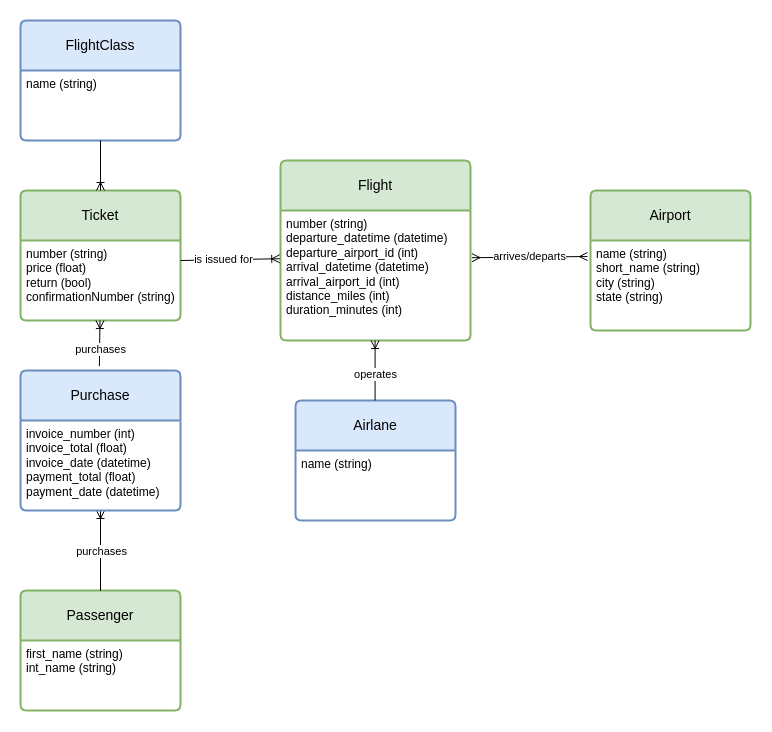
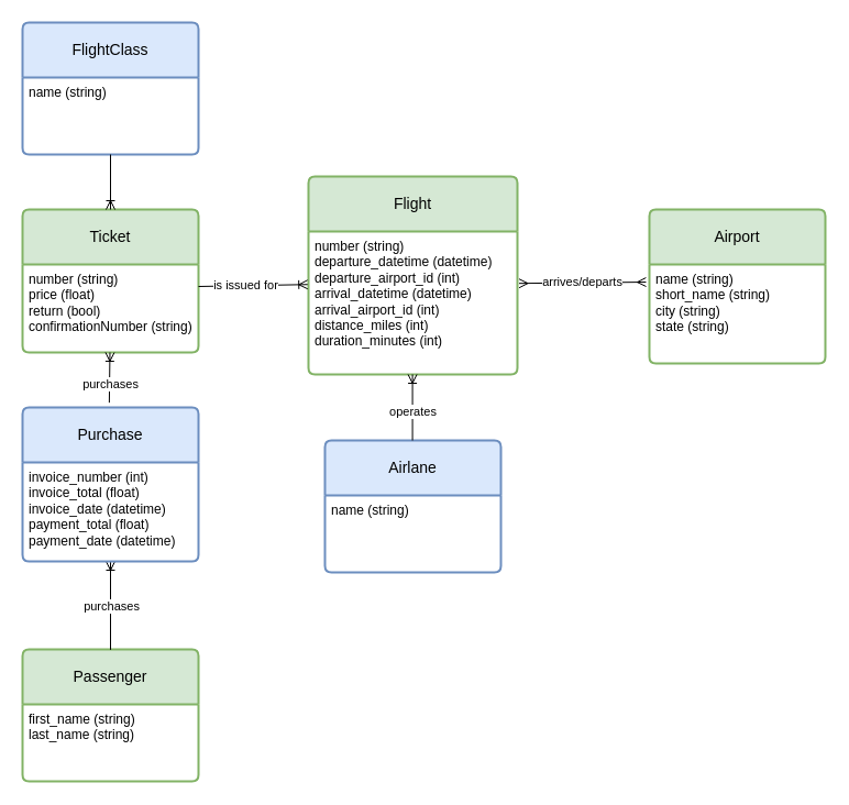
  <mxCell id="0" />
  <mxCell id="1" parent="0" />
  <mxCell id="2" value="Ticket" style="swimlane;childLayout=stackLayout;horizontal=1;startSize=50;horizontalStack=0;rounded=1;fontSize=14;fontStyle=0;strokeWidth=2;resizeParent=0;resizeLast=1;shadow=0;dashed=0;align=center;arcSize=4;whiteSpace=wrap;html=1;fillColor=#d5e8d4;strokeColor=#82b366;" parent="1" vertex="1"><mxGeometry x="20" y="190" width="160" height="130" as="geometry" /></mxCell>
  <mxCell id="3" value="number (string)&lt;br&gt;price (float)&lt;br&gt;return (bool)&lt;br&gt;confirmationNumber (string)" style="align=left;strokeColor=none;fillColor=none;spacingLeft=4;fontSize=12;verticalAlign=top;resizable=0;rotatable=0;part=1;html=1;" parent="2" vertex="1"><mxGeometry y="50" width="160" height="80" as="geometry" /></mxCell>
  <mxCell id="4" value="Passenger" style="swimlane;childLayout=stackLayout;horizontal=1;startSize=50;horizontalStack=0;rounded=1;fontSize=14;fontStyle=0;strokeWidth=2;resizeParent=0;resizeLast=1;shadow=0;dashed=0;align=center;arcSize=4;whiteSpace=wrap;html=1;fillColor=#d5e8d4;strokeColor=#82b366;" parent="1" vertex="1"><mxGeometry x="20" y="590" width="160" height="120" as="geometry" /></mxCell>
- <mxCell id="5" value="first_name (string)&lt;br&gt;int_name (string)" style="align=left;strokeColor=none;fillColor=none;spacingLeft=4;fontSize=12;verticalAlign=top;resizable=0;rotatable=0;part=1;html=1;" parent="4" vertex="1"><mxGeometry y="50" width="160" height="70" as="geometry" /></mxCell>
+ <mxCell id="5" value="first_name (string)&lt;br&gt;last_name (string)" style="align=left;strokeColor=none;fillColor=none;spacingLeft=4;fontSize=12;verticalAlign=top;resizable=0;rotatable=0;part=1;html=1;" parent="4" vertex="1"><mxGeometry y="50" width="160" height="70" as="geometry" /></mxCell>
  <mxCell id="6" value="Airlane" style="swimlane;childLayout=stackLayout;horizontal=1;startSize=50;horizontalStack=0;rounded=1;fontSize=14;fontStyle=0;strokeWidth=2;resizeParent=0;resizeLast=1;shadow=0;dashed=0;align=center;arcSize=4;whiteSpace=wrap;html=1;fillColor=#dae8fc;strokeColor=#6c8ebf;" parent="1" vertex="1"><mxGeometry x="295" y="400" width="160" height="120" as="geometry"><mxRectangle x="380" y="730" width="80" height="50" as="alternateBounds" /></mxGeometry></mxCell>
  <mxCell id="7" value="name (string)&lt;br&gt;" style="align=left;strokeColor=none;fillColor=none;spacingLeft=4;fontSize=12;verticalAlign=top;resizable=0;rotatable=0;part=1;html=1;" parent="6" vertex="1"><mxGeometry y="50" width="160" height="70" as="geometry" /></mxCell>
  <mxCell id="8" value="Flight" style="swimlane;childLayout=stackLayout;horizontal=1;startSize=50;horizontalStack=0;rounded=1;fontSize=14;fontStyle=0;strokeWidth=2;resizeParent=0;resizeLast=1;shadow=0;dashed=0;align=center;arcSize=4;whiteSpace=wrap;html=1;fillColor=#d5e8d4;strokeColor=#82b366;" parent="1" vertex="1"><mxGeometry x="280" y="160" width="190" height="180" as="geometry" /></mxCell>
  <mxCell id="9" value="number (string)&lt;br&gt;departure_datetime (datetime)&lt;br&gt;departure_airport_id (int)&lt;br&gt;arrival_datetime (datetime)&lt;br&gt;arrival_airport_id (int)&lt;br&gt;distance_miles (int)&lt;br&gt;duration_minutes (int)" style="align=left;strokeColor=none;fillColor=none;spacingLeft=4;fontSize=12;verticalAlign=top;resizable=0;rotatable=0;part=1;html=1;" parent="8" vertex="1"><mxGeometry y="50" width="190" height="130" as="geometry" /></mxCell>
  <mxCell id="10" value="Airport" style="swimlane;childLayout=stackLayout;horizontal=1;startSize=50;horizontalStack=0;rounded=1;fontSize=14;fontStyle=0;strokeWidth=2;resizeParent=0;resizeLast=1;shadow=0;dashed=0;align=center;arcSize=4;whiteSpace=wrap;html=1;fillColor=#d5e8d4;strokeColor=#82b366;" parent="1" vertex="1"><mxGeometry x="590" y="190" width="160" height="140" as="geometry" /></mxCell>
  <mxCell id="11" value="name (string)&lt;br&gt;short_name (string)&lt;br&gt;city (string)&lt;br&gt;state (string)" style="align=left;strokeColor=none;fillColor=none;spacingLeft=4;fontSize=12;verticalAlign=top;resizable=0;rotatable=0;part=1;html=1;" parent="10" vertex="1"><mxGeometry y="50" width="160" height="90" as="geometry" /></mxCell>
  <mxCell id="12" value="" style="fontSize=12;html=1;endArrow=ERoneToMany;rounded=0;exitX=0.5;exitY=0;exitDx=0;exitDy=0;entryX=0.5;entryY=1;entryDx=0;entryDy=0;" parent="1" edge="1"><mxGeometry width="100" height="100" relative="1" as="geometry"><mxPoint x="374.58" y="400" as="sourcePoint" /><mxPoint x="374.58" y="340" as="targetPoint" /></mxGeometry></mxCell>
  <mxCell id="13" value="operates" style="edgeLabel;html=1;align=center;verticalAlign=middle;resizable=0;points=[];" parent="12" vertex="1" connectable="0"><mxGeometry x="0.286" y="3" relative="1" as="geometry"><mxPoint x="3" y="12" as="offset" /></mxGeometry></mxCell>
  <mxCell id="14" value="" style="fontSize=12;html=1;endArrow=ERoneToMany;rounded=0;exitX=1;exitY=0.25;exitDx=0;exitDy=0;entryX=-0.004;entryY=0.371;entryDx=0;entryDy=0;entryPerimeter=0;" parent="1" source="3" target="9" edge="1"><mxGeometry width="100" height="100" relative="1" as="geometry"><mxPoint x="390" y="400" as="sourcePoint" /><mxPoint x="390" y="350" as="targetPoint" /></mxGeometry></mxCell>
  <mxCell id="15" value="is issued for" style="edgeLabel;html=1;align=center;verticalAlign=middle;resizable=0;points=[];" parent="14" vertex="1" connectable="0"><mxGeometry x="0.286" y="3" relative="1" as="geometry"><mxPoint x="-21" y="3" as="offset" /></mxGeometry></mxCell>
  <mxCell id="16" value="" style="fontSize=12;html=1;endArrow=ERoneToMany;rounded=0;entryX=0.5;entryY=1;entryDx=0;entryDy=0;exitX=0.5;exitY=0;exitDx=0;exitDy=0;" parent="1" target="18" edge="1"><mxGeometry width="100" height="100" relative="1" as="geometry"><mxPoint x="100" y="590.41" as="sourcePoint" /><mxPoint x="390" y="360" as="targetPoint" /></mxGeometry></mxCell>
  <mxCell id="17" value="purchases" style="edgeLabel;html=1;align=center;verticalAlign=middle;resizable=0;points=[];" parent="16" vertex="1" connectable="0"><mxGeometry x="0.286" y="3" relative="1" as="geometry"><mxPoint x="3" y="12" as="offset" /></mxGeometry></mxCell>
  <mxCell id="18" value="Purchase" style="swimlane;childLayout=stackLayout;horizontal=1;startSize=50;horizontalStack=0;rounded=1;fontSize=14;fontStyle=0;strokeWidth=2;resizeParent=0;resizeLast=1;shadow=0;dashed=0;align=center;arcSize=4;whiteSpace=wrap;html=1;fillColor=#dae8fc;strokeColor=#6c8ebf;" parent="1" vertex="1"><mxGeometry x="20" y="370" width="160" height="140" as="geometry" /></mxCell>
  <mxCell id="19" value="invoice_number (int)&lt;br&gt;invoice_total (float)&lt;br&gt;invoice_date (datetime)&lt;br&gt;payment_total (float)&lt;br&gt;payment_date (datetime)" style="align=left;strokeColor=none;fillColor=none;spacingLeft=4;fontSize=12;verticalAlign=top;resizable=0;rotatable=0;part=1;html=1;" parent="18" vertex="1"><mxGeometry y="50" width="160" height="90" as="geometry" /></mxCell>
  <mxCell id="20" value="" style="fontSize=12;html=1;endArrow=ERoneToMany;rounded=0;exitX=0.493;exitY=-0.031;exitDx=0;exitDy=0;exitPerimeter=0;" parent="1" source="18" target="3" edge="1"><mxGeometry width="100" height="100" relative="1" as="geometry"><mxPoint x="150" y="340" as="sourcePoint" /><mxPoint x="99.66" y="310" as="targetPoint" /></mxGeometry></mxCell>
  <mxCell id="21" value="purchases" style="edgeLabel;html=1;align=center;verticalAlign=middle;resizable=0;points=[];" parent="20" vertex="1" connectable="0"><mxGeometry x="0.286" y="3" relative="1" as="geometry"><mxPoint x="3" y="12" as="offset" /></mxGeometry></mxCell>
  <mxCell id="22" value="" style="fontSize=12;html=1;endArrow=ERmany;startArrow=ERmany;rounded=0;entryX=-0.019;entryY=0.178;entryDx=0;entryDy=0;entryPerimeter=0;exitX=1.008;exitY=0.363;exitDx=0;exitDy=0;exitPerimeter=0;" edge="1" parent="1" source="9" target="11"><mxGeometry width="100" height="100" relative="1" as="geometry"><mxPoint x="480" y="360" as="sourcePoint" /><mxPoint x="618.56" y="207.99" as="targetPoint" /><Array as="points" /></mxGeometry></mxCell>
  <mxCell id="23" value="arrives/departs" style="edgeLabel;html=1;align=center;verticalAlign=middle;resizable=0;points=[];" vertex="1" connectable="0" parent="1"><mxGeometry x="512" y="257.997" as="geometry"><mxPoint x="16" y="-2" as="offset" /></mxGeometry></mxCell>
  <mxCell id="24" value="FlightClass" style="swimlane;childLayout=stackLayout;horizontal=1;startSize=50;horizontalStack=0;rounded=1;fontSize=14;fontStyle=0;strokeWidth=2;resizeParent=0;resizeLast=1;shadow=0;dashed=0;align=center;arcSize=4;whiteSpace=wrap;html=1;fillColor=#dae8fc;strokeColor=#6c8ebf;" vertex="1" parent="1"><mxGeometry x="20" y="20" width="160" height="120" as="geometry" /></mxCell>
  <mxCell id="25" value="name (string)" style="align=left;strokeColor=none;fillColor=none;spacingLeft=4;fontSize=12;verticalAlign=top;resizable=0;rotatable=0;part=1;html=1;" vertex="1" parent="24"><mxGeometry y="50" width="160" height="70" as="geometry" /></mxCell>
  <mxCell id="26" value="" style="fontSize=12;html=1;endArrow=ERoneToMany;rounded=0;entryX=0.5;entryY=0;entryDx=0;entryDy=0;exitX=0.5;exitY=1;exitDx=0;exitDy=0;" edge="1" parent="1" source="25" target="2"><mxGeometry width="100" height="100" relative="1" as="geometry"><mxPoint x="130" y="160" as="sourcePoint" /><mxPoint x="310" y="180" as="targetPoint" /></mxGeometry></mxCell>
